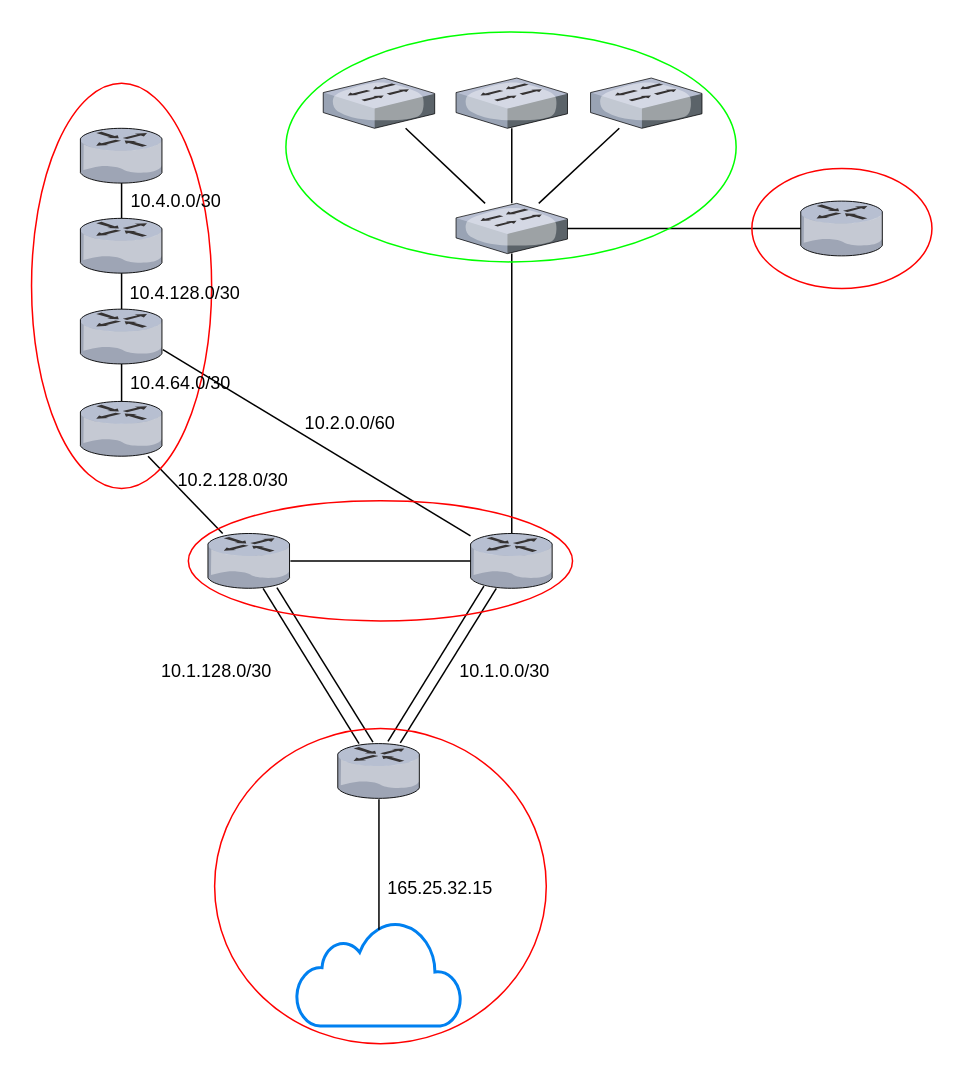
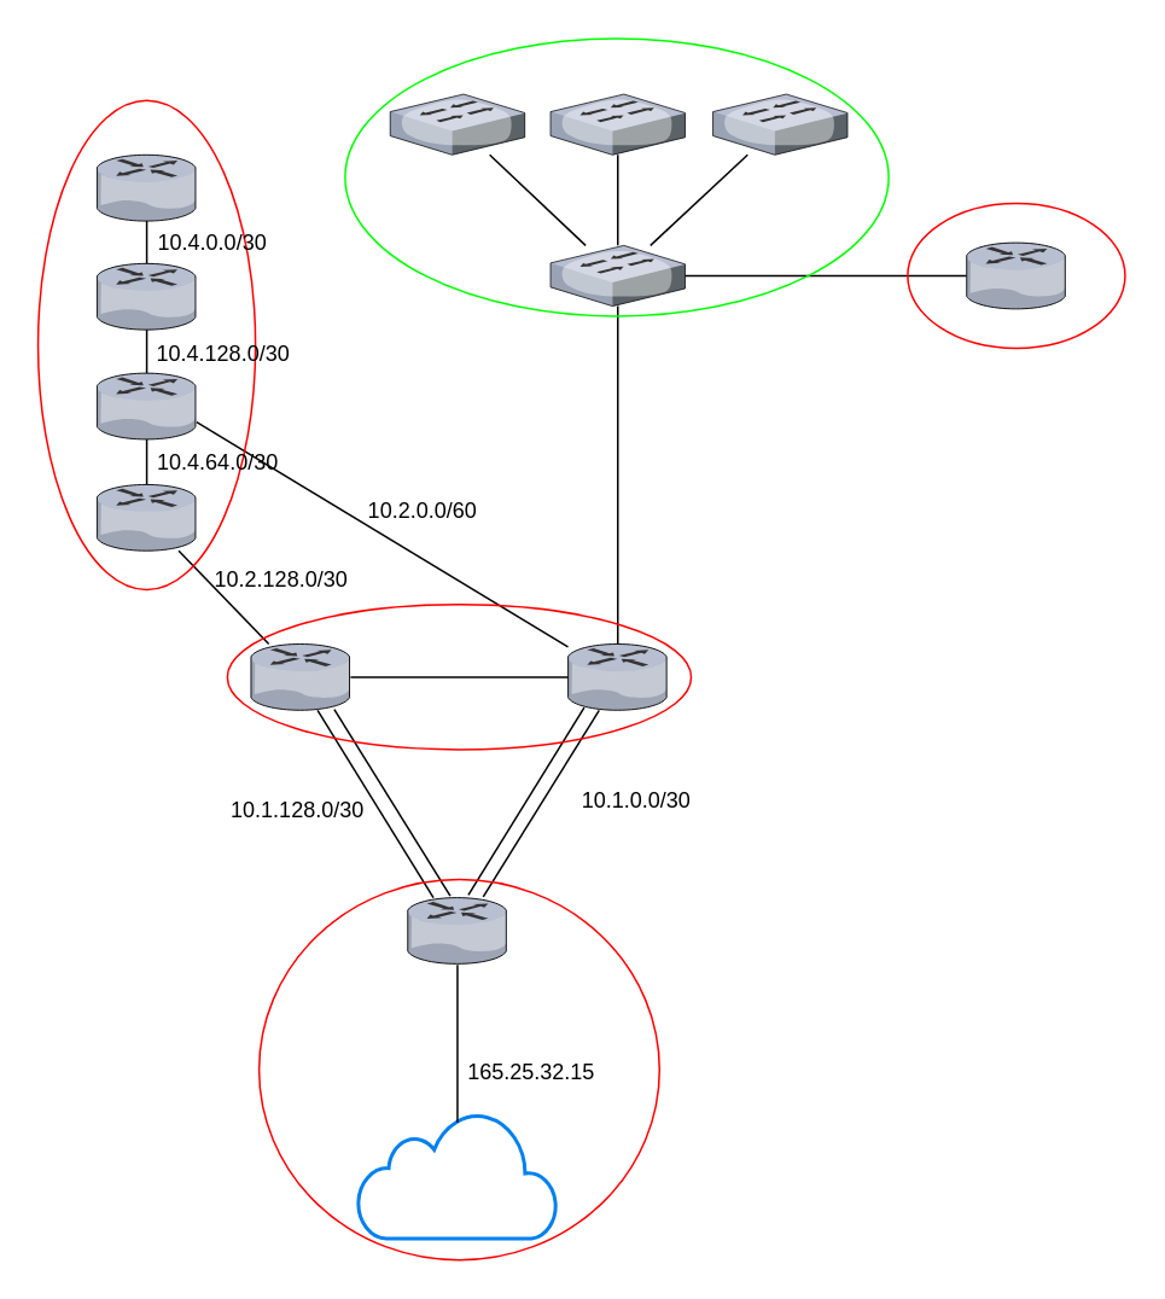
  <mxCell id="0" />
  <mxCell id="1" parent="0" />
  <mxCell id="2" value="" style="verticalLabelPosition=bottom;sketch=0;aspect=fixed;html=1;verticalAlign=top;strokeColor=none;align=center;outlineConnect=0;shape=mxgraph.citrix.router;" vertex="1" parent="1"><mxGeometry x="533" y="133.5" width="55" height="36.5" as="geometry" /></mxCell>
  <mxCell id="3" value="" style="verticalLabelPosition=bottom;sketch=0;aspect=fixed;html=1;verticalAlign=top;strokeColor=none;align=center;outlineConnect=0;shape=mxgraph.citrix.router;" vertex="1" parent="1"><mxGeometry x="53" y="85" width="55" height="36.5" as="geometry" /></mxCell>
  <mxCell id="4" value="" style="verticalLabelPosition=bottom;sketch=0;aspect=fixed;html=1;verticalAlign=top;strokeColor=none;align=center;outlineConnect=0;shape=mxgraph.citrix.router;" vertex="1" parent="1"><mxGeometry x="313" y="355" width="55" height="36.5" as="geometry" /></mxCell>
  <mxCell id="5" value="" style="verticalLabelPosition=bottom;sketch=0;aspect=fixed;html=1;verticalAlign=top;strokeColor=none;align=center;outlineConnect=0;shape=mxgraph.citrix.router;" vertex="1" parent="1"><mxGeometry x="53" y="267" width="55" height="36.5" as="geometry" /></mxCell>
  <mxCell id="6" value="" style="verticalLabelPosition=bottom;sketch=0;aspect=fixed;html=1;verticalAlign=top;strokeColor=none;align=center;outlineConnect=0;shape=mxgraph.citrix.router;" vertex="1" parent="1"><mxGeometry x="224.5" y="495" width="55" height="36.5" as="geometry" /></mxCell>
  <mxCell id="7" value="" style="verticalLabelPosition=bottom;sketch=0;aspect=fixed;html=1;verticalAlign=top;strokeColor=none;align=center;outlineConnect=0;shape=mxgraph.citrix.router;" vertex="1" parent="1"><mxGeometry x="138" y="355" width="55" height="36.5" as="geometry" /></mxCell>
  <mxCell id="8" value="" style="verticalLabelPosition=bottom;sketch=0;aspect=fixed;html=1;verticalAlign=top;strokeColor=none;align=center;outlineConnect=0;shape=mxgraph.citrix.switch;" vertex="1" parent="1"><mxGeometry x="393" y="51.5" width="74.27" height="33.5" as="geometry" /></mxCell>
  <mxCell id="9" value="" style="html=1;verticalLabelPosition=bottom;align=center;labelBackgroundColor=#ffffff;verticalAlign=top;strokeWidth=2;strokeColor=#0080F0;shadow=0;dashed=0;shape=mxgraph.ios7.icons.cloud;" vertex="1" parent="1"><mxGeometry x="197" y="613.25" width="110" height="70" as="geometry" /></mxCell>
  <mxCell id="10" value="" style="endArrow=none;html=1;rounded=0;entryX=0.5;entryY=1.014;entryDx=0;entryDy=0;entryPerimeter=0;exitX=0.5;exitY=0.082;exitDx=0;exitDy=0;exitPerimeter=0;" edge="1" parent="1" source="9" target="6"><mxGeometry width="50" height="50" relative="1" as="geometry"><mxPoint x="313" y="395" as="sourcePoint" /><mxPoint x="363" y="345" as="targetPoint" /></mxGeometry></mxCell>
  <mxCell id="11" value="" style="endArrow=none;html=1;rounded=0;" edge="1" parent="1"><mxGeometry width="50" height="50" relative="1" as="geometry"><mxPoint x="238.724" y="495" as="sourcePoint" /><mxPoint x="174.776" y="391.5" as="targetPoint" /></mxGeometry></mxCell>
  <mxCell id="12" value="" style="endArrow=none;html=1;rounded=0;" edge="1" parent="1"><mxGeometry width="50" height="50" relative="1" as="geometry"><mxPoint x="248" y="494" as="sourcePoint" /><mxPoint x="184" y="391" as="targetPoint" /></mxGeometry></mxCell>
  <mxCell id="13" value="" style="endArrow=none;html=1;rounded=0;" edge="1" parent="1"><mxGeometry width="50" height="50" relative="1" as="geometry"><mxPoint x="257.996" y="493.5" as="sourcePoint" /><mxPoint x="321.944" y="390" as="targetPoint" /></mxGeometry></mxCell>
  <mxCell id="14" value="" style="endArrow=none;html=1;rounded=0;" edge="1" parent="1"><mxGeometry width="50" height="50" relative="1" as="geometry"><mxPoint x="266.22" y="494.5" as="sourcePoint" /><mxPoint x="330.22" y="391.5" as="targetPoint" /></mxGeometry></mxCell>
  <mxCell id="15" value="" style="endArrow=none;html=1;rounded=0;" edge="1" parent="1" source="4" target="7"><mxGeometry width="50" height="50" relative="1" as="geometry"><mxPoint x="313" y="395" as="sourcePoint" /><mxPoint x="363" y="345" as="targetPoint" /></mxGeometry></mxCell>
  <mxCell id="16" value="" style="endArrow=none;html=1;rounded=0;" edge="1" parent="1" source="5" target="3"><mxGeometry width="50" height="50" relative="1" as="geometry"><mxPoint x="313" y="395" as="sourcePoint" /><mxPoint x="363" y="345" as="targetPoint" /></mxGeometry></mxCell>
  <mxCell id="17" value="" style="verticalLabelPosition=bottom;sketch=0;aspect=fixed;html=1;verticalAlign=top;strokeColor=none;align=center;outlineConnect=0;shape=mxgraph.citrix.router;" vertex="1" parent="1"><mxGeometry x="53" y="145" width="55" height="36.5" as="geometry" /></mxCell>
  <mxCell id="18" value="" style="verticalLabelPosition=bottom;sketch=0;aspect=fixed;html=1;verticalAlign=top;strokeColor=none;align=center;outlineConnect=0;shape=mxgraph.citrix.router;" vertex="1" parent="1"><mxGeometry x="53" y="205.5" width="55" height="36.5" as="geometry" /></mxCell>
  <mxCell id="19" value="" style="endArrow=none;html=1;rounded=0;" edge="1" parent="1" source="5" target="7"><mxGeometry width="50" height="50" relative="1" as="geometry"><mxPoint x="103" y="305" as="sourcePoint" /><mxPoint x="363" y="345" as="targetPoint" /></mxGeometry></mxCell>
  <mxCell id="20" value="" style="endArrow=none;html=1;rounded=0;" edge="1" parent="1" target="4"><mxGeometry width="50" height="50" relative="1" as="geometry"><mxPoint x="108" y="232.5" as="sourcePoint" /><mxPoint x="158" y="283.5" as="targetPoint" /></mxGeometry></mxCell>
  <mxCell id="21" value="" style="verticalLabelPosition=bottom;sketch=0;aspect=fixed;html=1;verticalAlign=top;strokeColor=none;align=center;outlineConnect=0;shape=mxgraph.citrix.switch;" vertex="1" parent="1"><mxGeometry x="303.37" y="51.5" width="74.27" height="33.5" as="geometry" /></mxCell>
  <mxCell id="22" value="" style="verticalLabelPosition=bottom;sketch=0;aspect=fixed;html=1;verticalAlign=top;strokeColor=none;align=center;outlineConnect=0;shape=mxgraph.citrix.switch;" vertex="1" parent="1"><mxGeometry x="214.87" y="51.5" width="74.27" height="33.5" as="geometry" /></mxCell>
  <mxCell id="23" value="" style="verticalLabelPosition=bottom;sketch=0;aspect=fixed;html=1;verticalAlign=top;strokeColor=none;align=center;outlineConnect=0;shape=mxgraph.citrix.switch;" vertex="1" parent="1"><mxGeometry x="303.37" y="135" width="74.27" height="33.5" as="geometry" /></mxCell>
  <mxCell id="24" value="" style="endArrow=none;html=1;rounded=0;" edge="1" parent="1" source="4" target="23"><mxGeometry width="50" height="50" relative="1" as="geometry"><mxPoint x="313" y="395" as="sourcePoint" /><mxPoint x="363" y="345" as="targetPoint" /></mxGeometry></mxCell>
  <mxCell id="25" value="" style="endArrow=none;html=1;rounded=0;" edge="1" parent="1" source="23" target="22"><mxGeometry width="50" height="50" relative="1" as="geometry"><mxPoint x="313" y="395" as="sourcePoint" /><mxPoint x="363" y="345" as="targetPoint" /></mxGeometry></mxCell>
  <mxCell id="26" value="" style="endArrow=none;html=1;rounded=0;" edge="1" parent="1" source="23" target="21"><mxGeometry width="50" height="50" relative="1" as="geometry"><mxPoint x="313" y="395" as="sourcePoint" /><mxPoint x="363" y="345" as="targetPoint" /></mxGeometry></mxCell>
  <mxCell id="27" value="" style="endArrow=none;html=1;rounded=0;" edge="1" parent="1" source="23" target="8"><mxGeometry width="50" height="50" relative="1" as="geometry"><mxPoint x="313" y="395" as="sourcePoint" /><mxPoint x="363" y="345" as="targetPoint" /></mxGeometry></mxCell>
  <mxCell id="28" value="" style="endArrow=none;html=1;rounded=0;" edge="1" parent="1" source="2" target="23"><mxGeometry width="50" height="50" relative="1" as="geometry"><mxPoint x="523" y="152" as="sourcePoint" /><mxPoint x="363" y="345" as="targetPoint" /></mxGeometry></mxCell>
  <mxCell id="29" value="165.25.32.15" style="text;html=1;strokeColor=none;fillColor=none;align=center;verticalAlign=middle;whiteSpace=wrap;rounded=0;" vertex="1" parent="1"><mxGeometry x="263" y="576.5" width="60" height="30" as="geometry" /></mxCell>
  <mxCell id="30" value="" style="ellipse;whiteSpace=wrap;html=1;strokeColor=#FF0000;fillColor=none;" vertex="1" parent="1"><mxGeometry x="20.5" y="55" width="120" height="270" as="geometry" /></mxCell>
  <mxCell id="31" value="" style="ellipse;whiteSpace=wrap;html=1;strokeColor=#FF0000;fillColor=none;" vertex="1" parent="1"><mxGeometry x="125" y="333.25" width="256" height="80" as="geometry" /></mxCell>
  <mxCell id="32" value="" style="ellipse;whiteSpace=wrap;html=1;strokeColor=#FF0000;fillColor=none;" vertex="1" parent="1"><mxGeometry x="142.5" y="485" width="221" height="210" as="geometry" /></mxCell>
  <mxCell id="33" value="" style="ellipse;whiteSpace=wrap;html=1;strokeColor=#FF0000;fillColor=none;" vertex="1" parent="1"><mxGeometry x="500.5" y="111.75" width="120" height="80" as="geometry" /></mxCell>
  <mxCell id="34" value="" style="ellipse;whiteSpace=wrap;html=1;strokeColor=#00FF00;fillColor=none;" vertex="1" parent="1"><mxGeometry x="190" y="20.75" width="300" height="153.25" as="geometry" /></mxCell>
  <mxCell id="35" value="10.4.0.0/30" style="text;html=1;strokeColor=none;fillColor=none;align=center;verticalAlign=middle;whiteSpace=wrap;rounded=0;" vertex="1" parent="1"><mxGeometry x="87" y="119" width="60" height="30" as="geometry" /></mxCell>
  <mxCell id="36" value="10.4.128.0/30" style="text;html=1;strokeColor=none;fillColor=none;align=center;verticalAlign=middle;whiteSpace=wrap;rounded=0;" vertex="1" parent="1"><mxGeometry x="93" y="179.5" width="60" height="30" as="geometry" /></mxCell>
  <mxCell id="37" value="10.4.64.0/30" style="text;html=1;strokeColor=none;fillColor=none;align=center;verticalAlign=middle;whiteSpace=wrap;rounded=0;" vertex="1" parent="1"><mxGeometry x="90" y="240" width="60" height="30" as="geometry" /></mxCell>
- <mxCell id="38" value="10.1.0.0/30" style="text;html=1;strokeColor=none;fillColor=none;align=center;verticalAlign=middle;whiteSpace=wrap;rounded=0;" vertex="1" parent="1"><mxGeometry x="306" y="432" width="60" height="30" as="geometry" /></mxCell>
- <mxCell id="39" value="10.1.128.0/30" style="text;html=1;strokeColor=none;fillColor=none;align=center;verticalAlign=middle;whiteSpace=wrap;rounded=0;" vertex="1" parent="1"><mxGeometry x="114" y="432" width="60" height="30" as="geometry" /></mxCell>
+ <mxCell id="38" value="10.1.0.0/30" style="text;html=1;strokeColor=none;fillColor=none;align=center;verticalAlign=middle;whiteSpace=wrap;rounded=0;" vertex="1" parent="1"><mxGeometry x="321" y="427" width="60" height="30" as="geometry" /></mxCell>
+ <mxCell id="39" value="10.1.128.0/30" style="text;html=1;strokeColor=none;fillColor=none;align=center;verticalAlign=middle;whiteSpace=wrap;rounded=0;" vertex="1" parent="1"><mxGeometry x="134" y="432" width="60" height="30" as="geometry" /></mxCell>
  <mxCell id="40" value="10.2.0.0/60" style="text;html=1;strokeColor=none;fillColor=none;align=center;verticalAlign=middle;whiteSpace=wrap;rounded=0;" vertex="1" parent="1"><mxGeometry x="203" y="267" width="60" height="30" as="geometry" /></mxCell>
  <mxCell id="41" value="10.2.128.0/30" style="text;html=1;strokeColor=none;fillColor=none;align=center;verticalAlign=middle;whiteSpace=wrap;rounded=0;" vertex="1" parent="1"><mxGeometry x="125" y="304.5" width="60" height="30" as="geometry" /></mxCell>
